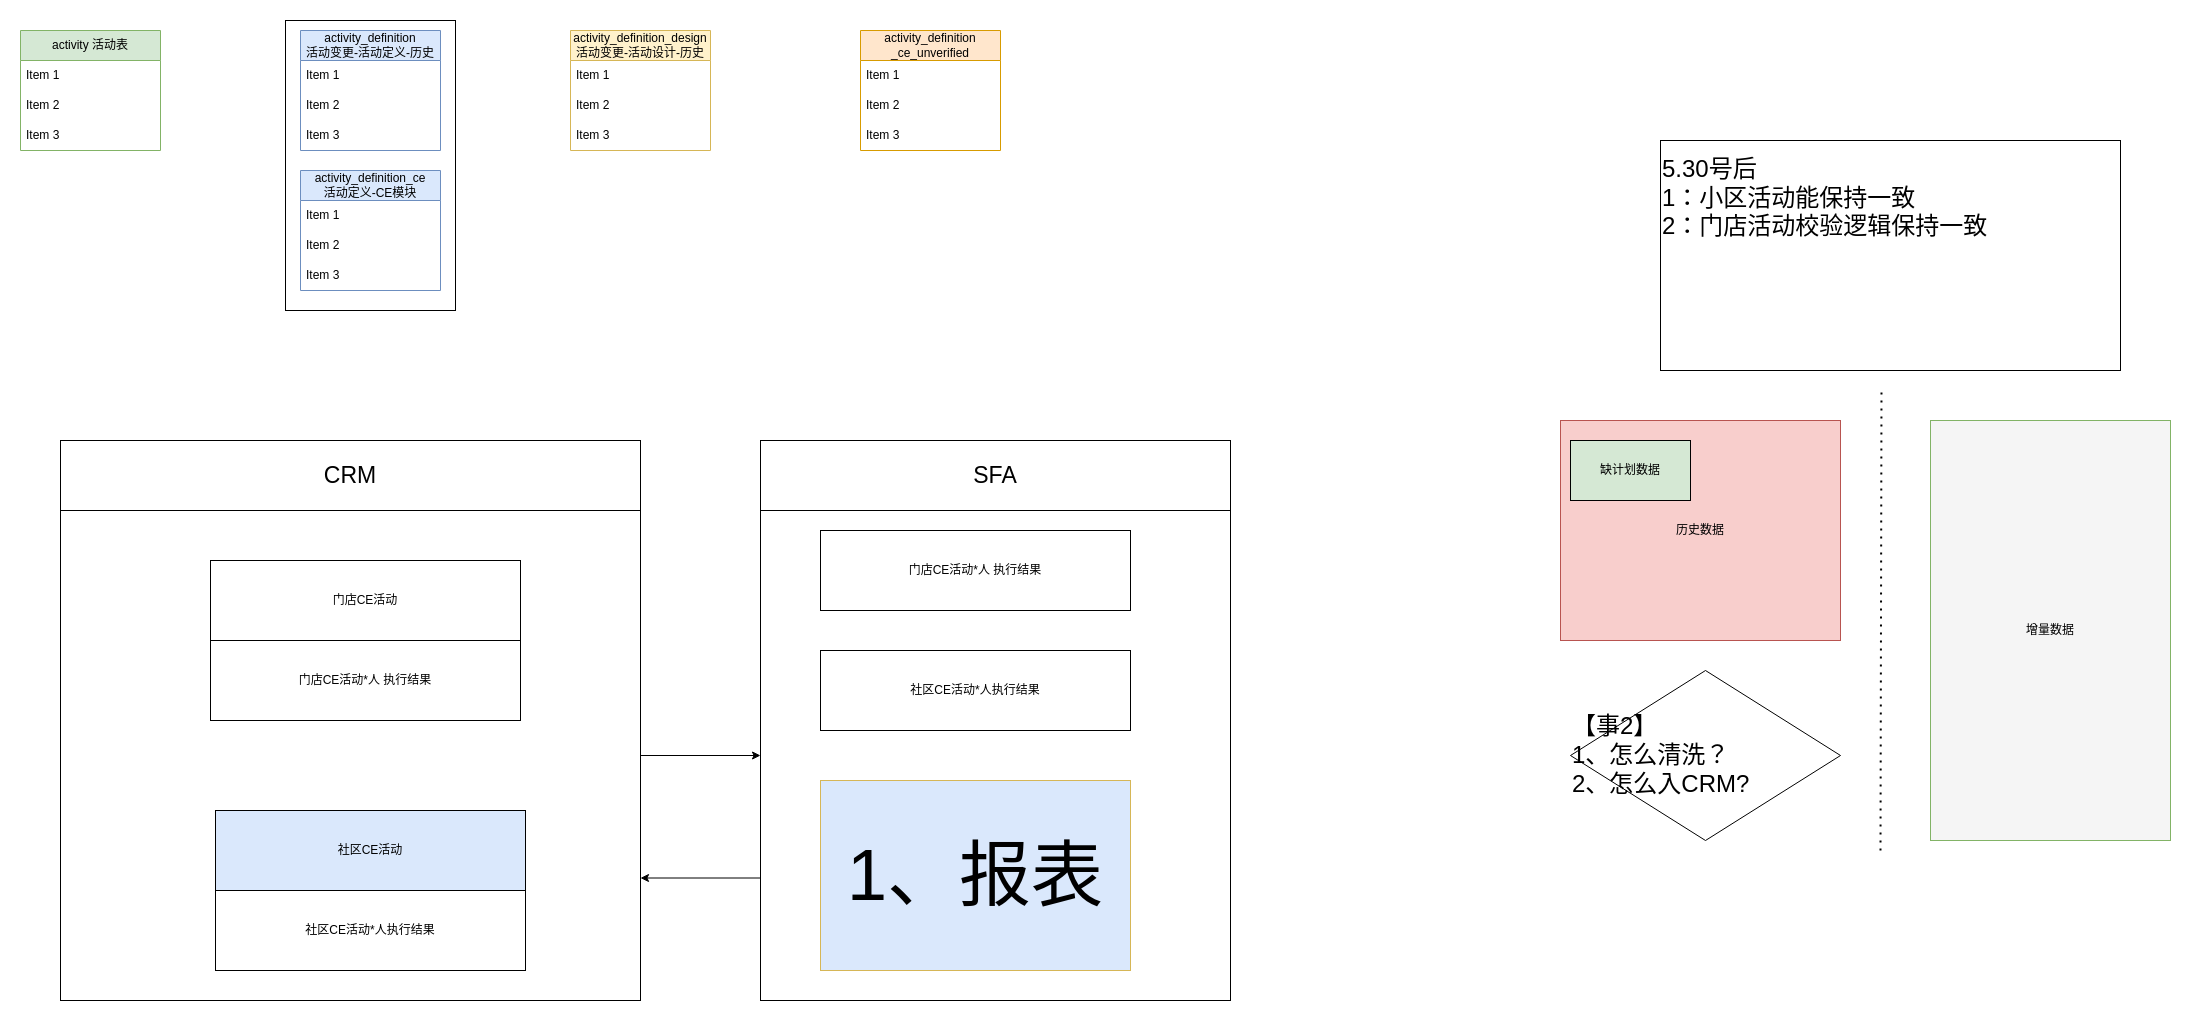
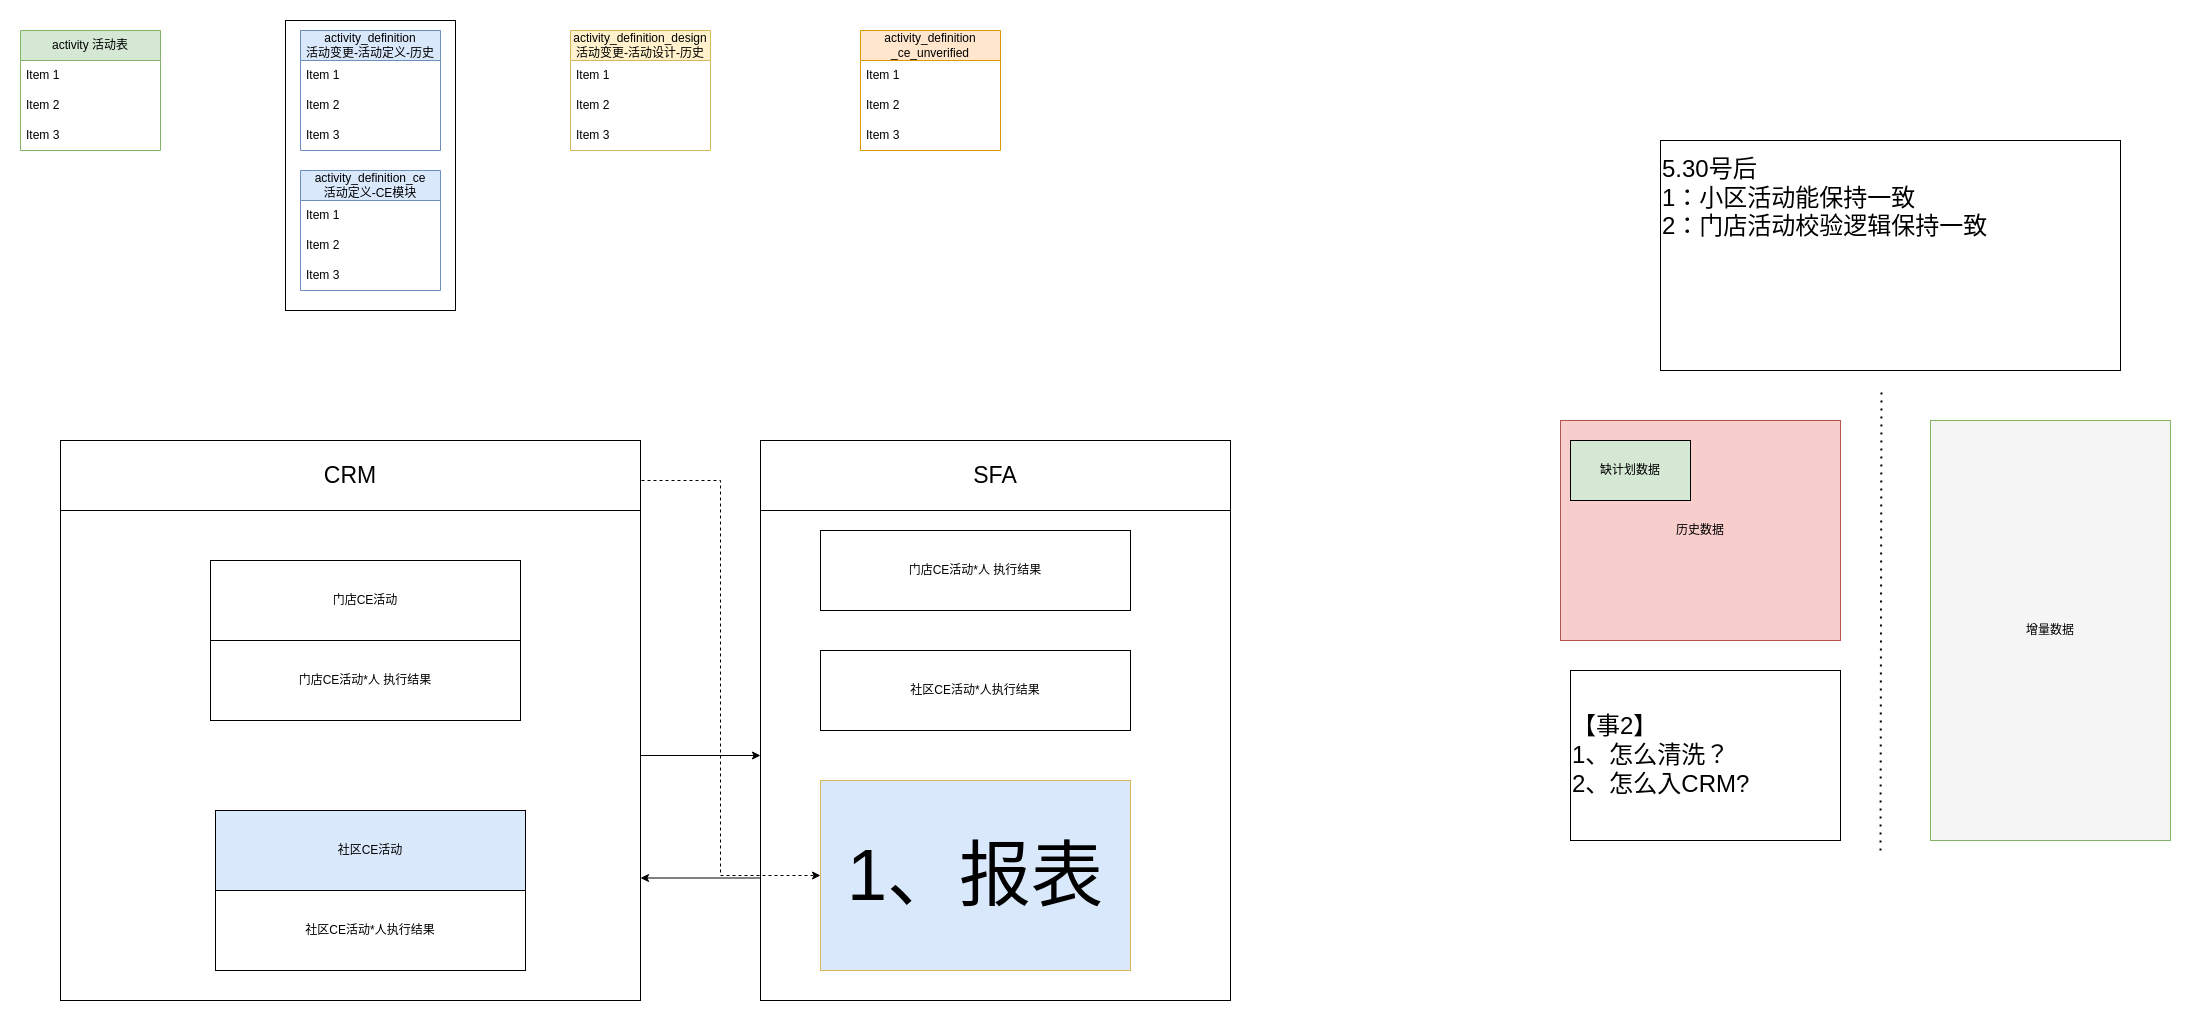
  <mxCell id="0" />
  <mxCell id="1" parent="0" />
  <mxCell id="2" value="" style="rounded=0;whiteSpace=wrap;html=1;" parent="1" vertex="1"><mxGeometry x="285" y="20" width="170" height="290" as="geometry" /></mxCell>
  <mxCell id="3" value="activity 活动表" style="swimlane;fontStyle=0;childLayout=stackLayout;horizontal=1;startSize=30;horizontalStack=0;resizeParent=1;resizeParentMax=0;resizeLast=0;collapsible=1;marginBottom=0;whiteSpace=wrap;html=1;fillColor=#d5e8d4;strokeColor=#82b366;" parent="1" vertex="1"><mxGeometry x="20" y="30" width="140" height="120" as="geometry" /></mxCell>
  <mxCell id="4" value="Item 1" style="text;strokeColor=none;fillColor=none;align=left;verticalAlign=middle;spacingLeft=4;spacingRight=4;overflow=hidden;points=[[0,0.5],[1,0.5]];portConstraint=eastwest;rotatable=0;whiteSpace=wrap;html=1;" parent="3" vertex="1"><mxGeometry y="30" width="140" height="30" as="geometry" /></mxCell>
  <mxCell id="5" value="Item 2" style="text;strokeColor=none;fillColor=none;align=left;verticalAlign=middle;spacingLeft=4;spacingRight=4;overflow=hidden;points=[[0,0.5],[1,0.5]];portConstraint=eastwest;rotatable=0;whiteSpace=wrap;html=1;" parent="3" vertex="1"><mxGeometry y="60" width="140" height="30" as="geometry" /></mxCell>
  <mxCell id="6" value="Item 3" style="text;strokeColor=none;fillColor=none;align=left;verticalAlign=middle;spacingLeft=4;spacingRight=4;overflow=hidden;points=[[0,0.5],[1,0.5]];portConstraint=eastwest;rotatable=0;whiteSpace=wrap;html=1;" parent="3" vertex="1"><mxGeometry y="90" width="140" height="30" as="geometry" /></mxCell>
  <mxCell id="7" value="activity_definition&lt;br&gt;活动变更-活动定义-历史" style="swimlane;fontStyle=0;childLayout=stackLayout;horizontal=1;startSize=30;horizontalStack=0;resizeParent=1;resizeParentMax=0;resizeLast=0;collapsible=1;marginBottom=0;whiteSpace=wrap;html=1;fillColor=#dae8fc;strokeColor=#6c8ebf;" parent="1" vertex="1"><mxGeometry x="300" y="30" width="140" height="120" as="geometry" /></mxCell>
  <mxCell id="8" value="Item 1" style="text;strokeColor=none;fillColor=none;align=left;verticalAlign=middle;spacingLeft=4;spacingRight=4;overflow=hidden;points=[[0,0.5],[1,0.5]];portConstraint=eastwest;rotatable=0;whiteSpace=wrap;html=1;" parent="7" vertex="1"><mxGeometry y="30" width="140" height="30" as="geometry" /></mxCell>
  <mxCell id="9" value="Item 2" style="text;strokeColor=none;fillColor=none;align=left;verticalAlign=middle;spacingLeft=4;spacingRight=4;overflow=hidden;points=[[0,0.5],[1,0.5]];portConstraint=eastwest;rotatable=0;whiteSpace=wrap;html=1;" parent="7" vertex="1"><mxGeometry y="60" width="140" height="30" as="geometry" /></mxCell>
  <mxCell id="10" value="Item 3" style="text;strokeColor=none;fillColor=none;align=left;verticalAlign=middle;spacingLeft=4;spacingRight=4;overflow=hidden;points=[[0,0.5],[1,0.5]];portConstraint=eastwest;rotatable=0;whiteSpace=wrap;html=1;" parent="7" vertex="1"><mxGeometry y="90" width="140" height="30" as="geometry" /></mxCell>
  <mxCell id="11" value="activity_definition_ce&lt;br&gt;活动定义-CE模块" style="swimlane;fontStyle=0;childLayout=stackLayout;horizontal=1;startSize=30;horizontalStack=0;resizeParent=1;resizeParentMax=0;resizeLast=0;collapsible=1;marginBottom=0;whiteSpace=wrap;html=1;fillColor=#dae8fc;strokeColor=#6c8ebf;" parent="1" vertex="1"><mxGeometry x="300" y="170" width="140" height="120" as="geometry" /></mxCell>
  <mxCell id="12" value="Item 1" style="text;strokeColor=none;fillColor=none;align=left;verticalAlign=middle;spacingLeft=4;spacingRight=4;overflow=hidden;points=[[0,0.5],[1,0.5]];portConstraint=eastwest;rotatable=0;whiteSpace=wrap;html=1;" parent="11" vertex="1"><mxGeometry y="30" width="140" height="30" as="geometry" /></mxCell>
  <mxCell id="13" value="Item 2" style="text;strokeColor=none;fillColor=none;align=left;verticalAlign=middle;spacingLeft=4;spacingRight=4;overflow=hidden;points=[[0,0.5],[1,0.5]];portConstraint=eastwest;rotatable=0;whiteSpace=wrap;html=1;" parent="11" vertex="1"><mxGeometry y="60" width="140" height="30" as="geometry" /></mxCell>
  <mxCell id="14" value="Item 3" style="text;strokeColor=none;fillColor=none;align=left;verticalAlign=middle;spacingLeft=4;spacingRight=4;overflow=hidden;points=[[0,0.5],[1,0.5]];portConstraint=eastwest;rotatable=0;whiteSpace=wrap;html=1;" parent="11" vertex="1"><mxGeometry y="90" width="140" height="30" as="geometry" /></mxCell>
  <mxCell id="15" value="activity_definition&lt;br&gt;_ce_unverified" style="swimlane;fontStyle=0;childLayout=stackLayout;horizontal=1;startSize=30;horizontalStack=0;resizeParent=1;resizeParentMax=0;resizeLast=0;collapsible=1;marginBottom=0;whiteSpace=wrap;html=1;fillColor=#ffe6cc;strokeColor=#d79b00;" parent="1" vertex="1"><mxGeometry x="860" y="30" width="140" height="120" as="geometry" /></mxCell>
  <mxCell id="16" value="Item 1" style="text;strokeColor=none;fillColor=none;align=left;verticalAlign=middle;spacingLeft=4;spacingRight=4;overflow=hidden;points=[[0,0.5],[1,0.5]];portConstraint=eastwest;rotatable=0;whiteSpace=wrap;html=1;" parent="15" vertex="1"><mxGeometry y="30" width="140" height="30" as="geometry" /></mxCell>
  <mxCell id="17" value="Item 2" style="text;strokeColor=none;fillColor=none;align=left;verticalAlign=middle;spacingLeft=4;spacingRight=4;overflow=hidden;points=[[0,0.5],[1,0.5]];portConstraint=eastwest;rotatable=0;whiteSpace=wrap;html=1;" parent="15" vertex="1"><mxGeometry y="60" width="140" height="30" as="geometry" /></mxCell>
  <mxCell id="18" value="Item 3" style="text;strokeColor=none;fillColor=none;align=left;verticalAlign=middle;spacingLeft=4;spacingRight=4;overflow=hidden;points=[[0,0.5],[1,0.5]];portConstraint=eastwest;rotatable=0;whiteSpace=wrap;html=1;" parent="15" vertex="1"><mxGeometry y="90" width="140" height="30" as="geometry" /></mxCell>
  <mxCell id="19" value="activity_definition_design&lt;br&gt;活动变更-活动设计-历史" style="swimlane;fontStyle=0;childLayout=stackLayout;horizontal=1;startSize=30;horizontalStack=0;resizeParent=1;resizeParentMax=0;resizeLast=0;collapsible=1;marginBottom=0;whiteSpace=wrap;html=1;fillColor=#fff2cc;strokeColor=#d6b656;" parent="1" vertex="1"><mxGeometry x="570" y="30" width="140" height="120" as="geometry" /></mxCell>
  <mxCell id="20" value="Item 1" style="text;strokeColor=none;fillColor=none;align=left;verticalAlign=middle;spacingLeft=4;spacingRight=4;overflow=hidden;points=[[0,0.5],[1,0.5]];portConstraint=eastwest;rotatable=0;whiteSpace=wrap;html=1;" parent="19" vertex="1"><mxGeometry y="30" width="140" height="30" as="geometry" /></mxCell>
  <mxCell id="21" value="Item 2" style="text;strokeColor=none;fillColor=none;align=left;verticalAlign=middle;spacingLeft=4;spacingRight=4;overflow=hidden;points=[[0,0.5],[1,0.5]];portConstraint=eastwest;rotatable=0;whiteSpace=wrap;html=1;" parent="19" vertex="1"><mxGeometry y="60" width="140" height="30" as="geometry" /></mxCell>
  <mxCell id="22" value="Item 3" style="text;strokeColor=none;fillColor=none;align=left;verticalAlign=middle;spacingLeft=4;spacingRight=4;overflow=hidden;points=[[0,0.5],[1,0.5]];portConstraint=eastwest;rotatable=0;whiteSpace=wrap;html=1;" parent="19" vertex="1"><mxGeometry y="90" width="140" height="30" as="geometry" /></mxCell>
  <mxCell id="23" style="edgeStyle=orthogonalEdgeStyle;rounded=0;orthogonalLoop=1;jettySize=auto;html=1;exitX=1;exitY=0.5;exitDx=0;exitDy=0;entryX=0;entryY=0.5;entryDx=0;entryDy=0;" edge="1" parent="1" source="24" target="27"><mxGeometry relative="1" as="geometry" /></mxCell>
  <mxCell id="24" value="" style="rounded=0;whiteSpace=wrap;html=1;" parent="1" vertex="1"><mxGeometry x="60" y="510" width="580" height="490" as="geometry" /></mxCell>
  <mxCell id="25" value="CRM" style="rounded=0;whiteSpace=wrap;html=1;fontSize=23;" parent="1" vertex="1"><mxGeometry x="60" y="440" width="580" height="70" as="geometry" /></mxCell>
  <mxCell id="26" style="edgeStyle=orthogonalEdgeStyle;rounded=0;orthogonalLoop=1;jettySize=auto;html=1;exitX=0;exitY=0.75;exitDx=0;exitDy=0;entryX=1;entryY=0.75;entryDx=0;entryDy=0;" edge="1" parent="1" source="27" target="24"><mxGeometry relative="1" as="geometry" /></mxCell>
  <mxCell id="27" value="" style="rounded=0;whiteSpace=wrap;html=1;" parent="1" vertex="1"><mxGeometry x="760" y="510" width="470" height="490" as="geometry" /></mxCell>
  <mxCell id="28" value="SFA" style="rounded=0;whiteSpace=wrap;html=1;fontSize=23;" parent="1" vertex="1"><mxGeometry x="760" y="440" width="470" height="70" as="geometry" /></mxCell>
  <mxCell id="29" value="门店CE活动" style="rounded=0;whiteSpace=wrap;html=1;" parent="1" vertex="1"><mxGeometry x="210" y="560" width="310" height="80" as="geometry" /></mxCell>
  <mxCell id="30" value="社区CE活动" style="rounded=0;whiteSpace=wrap;html=1;fillColor=#dae8fc;" parent="1" vertex="1"><mxGeometry x="215" y="810" width="310" height="80" as="geometry" /></mxCell>
  <mxCell id="31" value="门店CE活动*人 执行结果" style="rounded=0;whiteSpace=wrap;html=1;" parent="1" vertex="1"><mxGeometry x="210" y="640" width="310" height="80" as="geometry" /></mxCell>
  <mxCell id="32" value="社区CE活动*人执行结果" style="rounded=0;whiteSpace=wrap;html=1;" parent="1" vertex="1"><mxGeometry x="215" y="890" width="310" height="80" as="geometry" /></mxCell>
  <mxCell id="33" value="门店CE活动*人 执行结果" style="rounded=0;whiteSpace=wrap;html=1;" parent="1" vertex="1"><mxGeometry x="820" y="530" width="310" height="80" as="geometry" /></mxCell>
  <mxCell id="34" value="社区CE活动*人执行结果" style="rounded=0;whiteSpace=wrap;html=1;" parent="1" vertex="1"><mxGeometry x="820" y="650" width="310" height="80" as="geometry" /></mxCell>
  <mxCell id="35" value="&lt;font style=&quot;font-size: 24px;&quot;&gt;5.30号后&lt;br&gt;1：小区活动能保持一致&lt;br&gt;2：门店活动校验逻辑保持一致&lt;br&gt;&lt;br&gt;&lt;br&gt;&lt;br&gt;&lt;br&gt;&lt;/font&gt;" style="rounded=0;whiteSpace=wrap;html=1;align=left;" vertex="1" parent="1"><mxGeometry x="1660" y="140" width="460" height="230" as="geometry" /></mxCell>
  <mxCell id="36" value="历史数据" style="rounded=0;whiteSpace=wrap;html=1;fillColor=#f8cecc;strokeColor=#b85450;" vertex="1" parent="1"><mxGeometry x="1560" y="420" width="280" height="220" as="geometry" /></mxCell>
  <mxCell id="37" value="增量数据" style="rounded=0;whiteSpace=wrap;html=1;fillColor=#f5f5f5;strokeColor=#82b366;" vertex="1" parent="1"><mxGeometry x="1930" y="420" width="240" height="420" as="geometry" /></mxCell>
  <mxCell id="38" value="" style="endArrow=none;dashed=1;html=1;dashPattern=1 3;strokeWidth=2;rounded=0;" edge="1" parent="1"><mxGeometry width="50" height="50" relative="1" as="geometry"><mxPoint x="1880" y="850" as="sourcePoint" /><mxPoint x="1881" y="390" as="targetPoint" /></mxGeometry></mxCell>
- <mxCell id="39" value="&lt;font style=&quot;font-size: 24px;&quot;&gt;【事2】&lt;br&gt;1、怎么清洗？&lt;br&gt;2、怎么入CRM?&lt;/font&gt;" style="rhombus;whiteSpace=wrap;html=1;align=left;" vertex="1" parent="1"><mxGeometry x="1570" y="670" width="270" height="170" as="geometry" /></mxCell>
+ <mxCell id="39" value="&lt;font style=&quot;font-size: 24px;&quot;&gt;【事2】&lt;br&gt;1、怎么清洗？&lt;br&gt;2、怎么入CRM?&lt;/font&gt;" style="rounded=0;whiteSpace=wrap;html=1;align=left;" vertex="1" parent="1"><mxGeometry x="1570" y="670" width="270" height="170" as="geometry" /></mxCell>
  <mxCell id="40" value="缺计划数据" style="rounded=0;whiteSpace=wrap;html=1;fillColor=#d5e8d4;" vertex="1" parent="1"><mxGeometry x="1570" y="440" width="120" height="60" as="geometry" /></mxCell>
  <mxCell id="41" value="&lt;font style=&quot;font-size: 72px;&quot;&gt;1、报表&lt;/font&gt;" style="rounded=0;whiteSpace=wrap;html=1;fillColor=#dae8fc;strokeColor=#d6b656;" vertex="1" parent="1"><mxGeometry x="820" y="780" width="310" height="190" as="geometry" /></mxCell>
+ <mxCell id="42" style="edgeStyle=orthogonalEdgeStyle;rounded=0;orthogonalLoop=1;jettySize=auto;html=1;exitX=1;exitY=0.5;exitDx=0;exitDy=0;entryX=0;entryY=0.5;entryDx=0;entryDy=0;dashed=1;" edge="1" parent="1" source="25" target="41"><mxGeometry relative="1" as="geometry"><Array as="points"><mxPoint x="640" y="480" /><mxPoint x="720" y="480" /><mxPoint x="720" y="875" /></Array></mxGeometry></mxCell>
